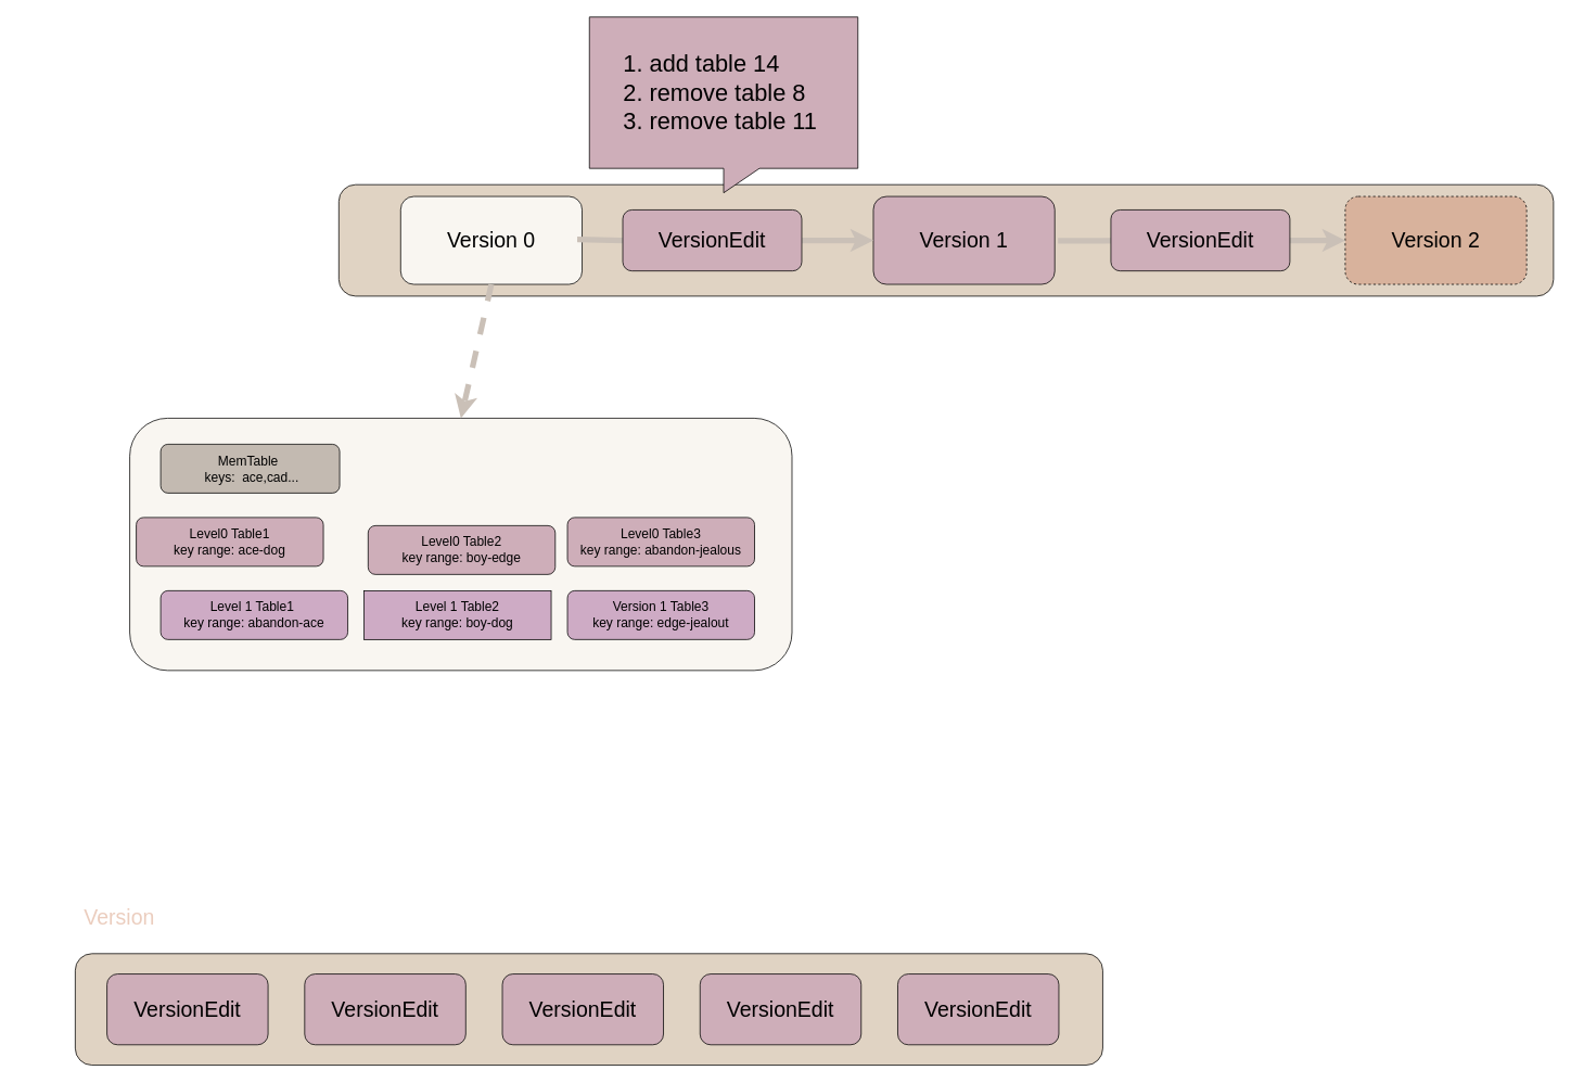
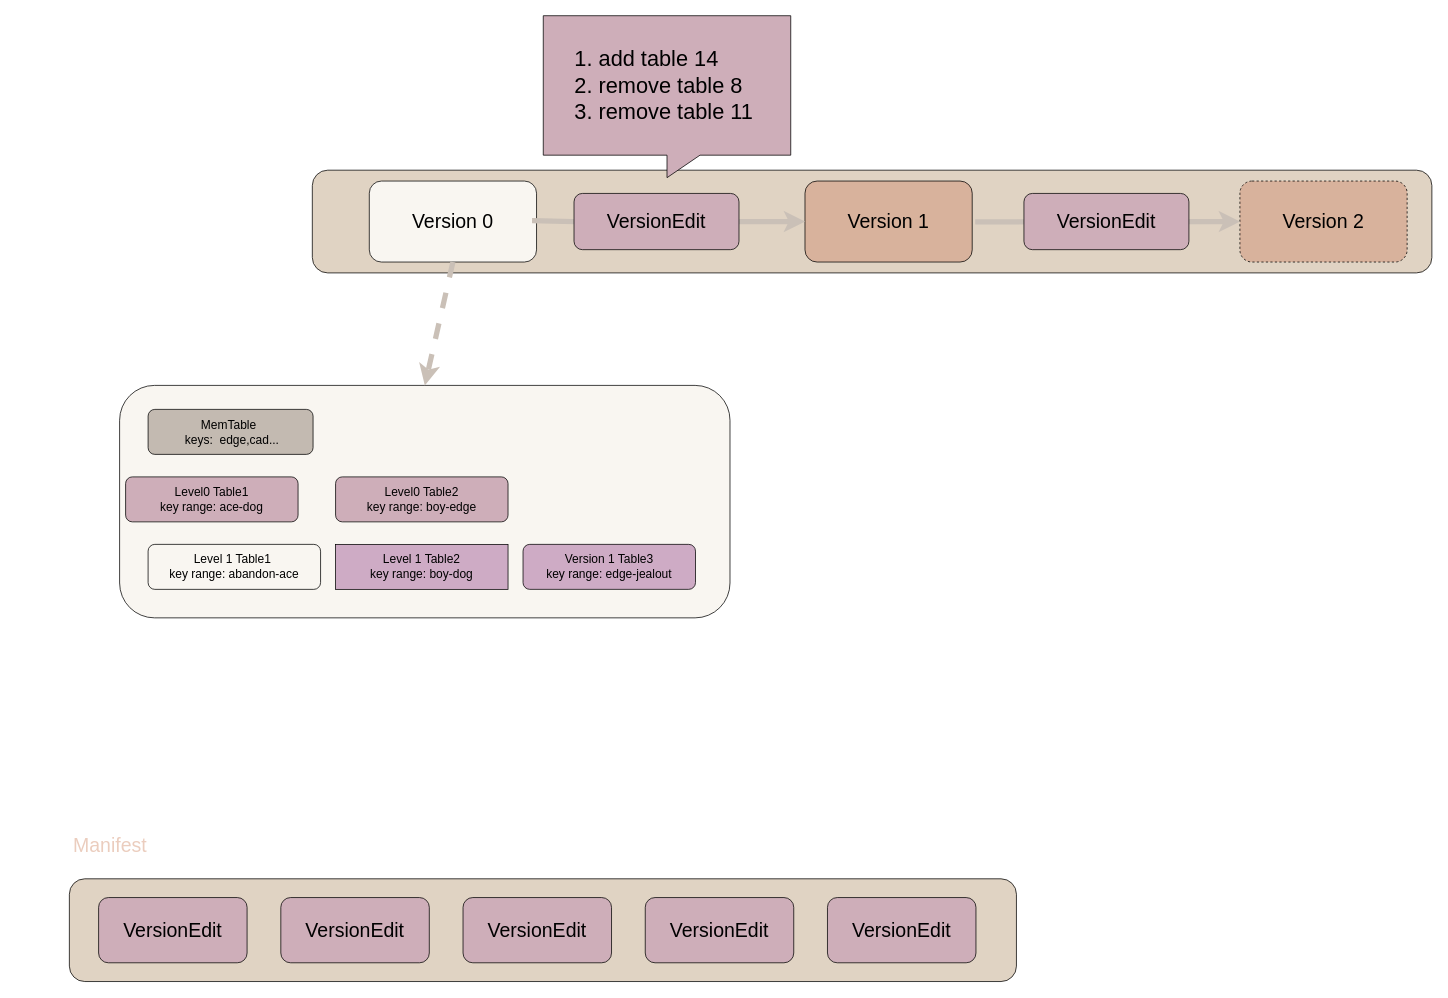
  <mxCell id="0" />
  <mxCell id="1" parent="0" />
  <mxCell id="2" value="" style="rounded=1;whiteSpace=wrap;html=1;fontSize=16;fillColor=#E0D3C3;container=0;" parent="1" vertex="1"><mxGeometry x="416" y="226" width="1493" height="137" as="geometry" /></mxCell>
  <mxCell id="3" value="Version 0" style="rounded=1;whiteSpace=wrap;html=1;fontSize=26;fillColor=#f9f6f1;fontColor=default;labelBackgroundColor=none;container=0;strokeWidth=1;" parent="1" vertex="1"><mxGeometry x="492" y="240.5" width="223" height="108" as="geometry" /></mxCell>
- <mxCell id="4" value="Version 1" style="rounded=1;whiteSpace=wrap;html=1;fontSize=26;fillColor=#ceaeb9;fontColor=default;labelBackgroundColor=none;container=0;strokeWidth=1;" parent="1" vertex="1"><mxGeometry x="1073" y="240.5" width="223" height="108" as="geometry" /></mxCell>
+ <mxCell id="4" value="Version 1" style="rounded=1;whiteSpace=wrap;html=1;fontSize=26;fillColor=#D8B29C;fontColor=default;labelBackgroundColor=none;container=0;strokeWidth=1;" parent="1" vertex="1"><mxGeometry x="1073" y="240.5" width="223" height="108" as="geometry" /></mxCell>
  <mxCell id="5" value="Version 2" style="rounded=1;whiteSpace=wrap;html=1;fontSize=26;fillColor=#D8B29C;fontColor=default;labelBackgroundColor=none;container=0;strokeWidth=1;dashed=1;" parent="1" vertex="1"><mxGeometry x="1653" y="240.5" width="223" height="108" as="geometry" /></mxCell>
  <mxCell id="6" value="" style="group" parent="1" vertex="1" connectable="0"><mxGeometry x="159" y="513" width="814" height="310" as="geometry" /></mxCell>
  <mxCell id="7" value="" style="rounded=1;whiteSpace=wrap;html=1;fontSize=26;fillColor=#F9F6F1;" parent="6" vertex="1"><mxGeometry width="814" height="310" as="geometry" /></mxCell>
  <mxCell id="8" value="Level0 Table1&lt;br&gt;key range: ace-dog" style="rounded=1;whiteSpace=wrap;html=1;fontSize=16;fillColor=#CEAEB9;" parent="6" vertex="1"><mxGeometry x="8" y="122" width="230" height="60" as="geometry" /></mxCell>
- <mxCell id="9" value="&lt;font style=&quot;font-size: 16px;&quot;&gt;MemTable&amp;nbsp; &lt;br&gt;&amp;nbsp;keys:&amp;nbsp; ace,cad...&lt;/font&gt;" style="rounded=1;whiteSpace=wrap;html=1;fillColor=#C3BAB1;" parent="6" vertex="1"><mxGeometry x="38" y="32" width="220" height="60" as="geometry" /></mxCell>
- <mxCell id="10" value="Level0 Table2&lt;br&gt;key range: boy-edge" style="rounded=1;whiteSpace=wrap;html=1;fontSize=16;fillColor=#CEAEB9;" parent="6" vertex="1"><mxGeometry x="293" y="132" width="230" height="60" as="geometry" /></mxCell>
- <mxCell id="11" value="Level0 Table3&lt;br&gt;key range: abandon-jealous" style="rounded=1;whiteSpace=wrap;html=1;fontSize=16;fillColor=#CEAEB9;" parent="6" vertex="1"><mxGeometry x="538" y="122" width="230" height="60" as="geometry" /></mxCell>
- <mxCell id="12" value="Level 1 Table1&amp;nbsp;&lt;br&gt;key range: abandon-ace" style="rounded=1;whiteSpace=wrap;html=1;fontSize=16;fillColor=#CEABC5;" parent="6" vertex="1"><mxGeometry x="38" y="212" width="230" height="60" as="geometry" /></mxCell>
+ <mxCell id="9" value="&lt;font style=&quot;font-size: 16px;&quot;&gt;MemTable&amp;nbsp; &lt;br&gt;&amp;nbsp;keys:&amp;nbsp; edge,cad...&lt;/font&gt;" style="rounded=1;whiteSpace=wrap;html=1;fillColor=#C3BAB1;" parent="6" vertex="1"><mxGeometry x="38" y="32" width="220" height="60" as="geometry" /></mxCell>
+ <mxCell id="10" value="Level0 Table2&lt;br&gt;key range: boy-edge" style="rounded=1;whiteSpace=wrap;html=1;fontSize=16;fillColor=#CEAEB9;" parent="6" vertex="1"><mxGeometry x="288" y="122" width="230" height="60" as="geometry" /></mxCell>
+ <mxCell id="12" value="Level 1 Table1&amp;nbsp;&lt;br&gt;key range: abandon-ace" style="rounded=1;whiteSpace=wrap;html=1;fontSize=16;fillColor=#f9f6f1;" parent="6" vertex="1"><mxGeometry x="38" y="212" width="230" height="60" as="geometry" /></mxCell>
  <mxCell id="13" value="Level 1 Table2&lt;br&gt;key range: boy-dog" style="whiteSpace=wrap;html=1;fontSize=16;fillColor=#CEABC5;rounded=0;" parent="6" vertex="1"><mxGeometry x="288" y="212" width="230" height="60" as="geometry" /></mxCell>
  <mxCell id="14" value="Version 1 Table3&lt;br&gt;key range: edge-jealout" style="rounded=1;whiteSpace=wrap;html=1;fontSize=16;fillColor=#CEABC5;" parent="6" vertex="1"><mxGeometry x="538" y="212" width="230" height="60" as="geometry" /></mxCell>
  <mxCell id="15" value="" style="endArrow=classic;html=1;fontSize=26;exitX=0.5;exitY=1;exitDx=0;exitDy=0;entryX=0.5;entryY=0;entryDx=0;entryDy=0;strokeColor=#CAC0B7;strokeWidth=7;dashed=1;" parent="1" source="3" target="7" edge="1"><mxGeometry width="50" height="50" relative="1" as="geometry"><mxPoint x="506" y="508" as="sourcePoint" /><mxPoint x="556" y="458" as="targetPoint" /></mxGeometry></mxCell>
  <mxCell id="16" value="" style="endArrow=classic;html=1;strokeColor=#CAC0B7;strokeWidth=7;fontSize=26;entryX=0;entryY=0.5;entryDx=0;entryDy=0;startArrow=none;" parent="1" source="19" target="4" edge="1"><mxGeometry relative="1" as="geometry"><mxPoint x="709" y="293.25" as="sourcePoint" /><mxPoint x="809" y="293.25" as="targetPoint" /></mxGeometry></mxCell>
  <mxCell id="17" value="" style="endArrow=classic;html=1;strokeColor=#CAC0B7;strokeWidth=7;fontSize=26;entryX=0;entryY=0.5;entryDx=0;entryDy=0;" parent="1" target="5" edge="1"><mxGeometry relative="1" as="geometry"><mxPoint x="1300" y="295" as="sourcePoint" /><mxPoint x="1506" y="294.5" as="targetPoint" /></mxGeometry></mxCell>
  <mxCell id="18" value="" style="endArrow=none;html=1;strokeColor=#CAC0B7;strokeWidth=7;fontSize=26;entryX=0;entryY=0.5;entryDx=0;entryDy=0;" parent="1" target="19" edge="1"><mxGeometry relative="1" as="geometry"><mxPoint x="709" y="293.25" as="sourcePoint" /><mxPoint x="1073" y="294.5" as="targetPoint" /></mxGeometry></mxCell>
  <mxCell id="19" value="VersionEdit" style="rounded=1;whiteSpace=wrap;html=1;fontSize=26;fillColor=#CEAEB9;" parent="1" vertex="1"><mxGeometry x="765" y="257" width="220" height="75" as="geometry" /></mxCell>
  <mxCell id="20" value="VersionEdit" style="rounded=1;whiteSpace=wrap;html=1;fontSize=26;fillColor=#CEAEB9;" parent="1" vertex="1"><mxGeometry x="1365" y="257" width="220" height="75" as="geometry" /></mxCell>
  <mxCell id="21" value="&lt;div style=&quot;text-align: left; font-size: 29px;&quot;&gt;&lt;span style=&quot;background-color: initial;&quot;&gt;&lt;font style=&quot;font-size: 29px;&quot;&gt;1. add table 14&lt;/font&gt;&lt;/span&gt;&lt;/div&gt;&lt;div style=&quot;text-align: left; font-size: 29px;&quot;&gt;&lt;span style=&quot;background-color: initial;&quot;&gt;&lt;font style=&quot;font-size: 29px;&quot;&gt;2. remove table 8&lt;/font&gt;&lt;/span&gt;&lt;/div&gt;&lt;div style=&quot;text-align: left; font-size: 29px;&quot;&gt;&lt;span style=&quot;background-color: initial;&quot;&gt;&lt;font style=&quot;font-size: 29px;&quot;&gt;3. remove table 11&amp;nbsp;&lt;/font&gt;&lt;/span&gt;&lt;/div&gt;" style="shape=callout;whiteSpace=wrap;html=1;perimeter=calloutPerimeter;fontSize=26;fillColor=#CEAEB9;base=44;" parent="1" vertex="1"><mxGeometry x="724" y="20" width="330" height="216" as="geometry" /></mxCell>
  <mxCell id="22" value="" style="rounded=1;whiteSpace=wrap;html=1;fontSize=16;fillColor=#E0D3C3;container=0;" parent="1" vertex="1"><mxGeometry x="92" y="1171" width="1263" height="137" as="geometry" /></mxCell>
  <mxCell id="23" value="VersionEdit" style="rounded=1;whiteSpace=wrap;html=1;fontSize=26;fillColor=#CEAEB9;" vertex="1" parent="1"><mxGeometry x="131" y="1196" width="198" height="87" as="geometry" /></mxCell>
  <mxCell id="24" value="VersionEdit" style="rounded=1;whiteSpace=wrap;html=1;fontSize=26;fillColor=#CEAEB9;" vertex="1" parent="1"><mxGeometry x="374" y="1196" width="198" height="87" as="geometry" /></mxCell>
  <mxCell id="25" value="VersionEdit" style="rounded=1;whiteSpace=wrap;html=1;fontSize=26;fillColor=#CEAEB9;" vertex="1" parent="1"><mxGeometry x="617" y="1196" width="198" height="87" as="geometry" /></mxCell>
  <mxCell id="26" value="VersionEdit" style="rounded=1;whiteSpace=wrap;html=1;fontSize=26;fillColor=#CEAEB9;" vertex="1" parent="1"><mxGeometry x="860" y="1196" width="198" height="87" as="geometry" /></mxCell>
  <mxCell id="27" value="VersionEdit" style="rounded=1;whiteSpace=wrap;html=1;fontSize=26;fillColor=#CEAEB9;" vertex="1" parent="1"><mxGeometry x="1103" y="1196" width="198" height="87" as="geometry" /></mxCell>
- <mxCell id="28" value="&lt;font color=&quot;#ebcdbe&quot; style=&quot;font-size: 26px;&quot;&gt;Version&lt;/font&gt;" style="text;html=1;strokeColor=none;fillColor=none;align=center;verticalAlign=middle;whiteSpace=wrap;rounded=0;" vertex="1" parent="1"><mxGeometry x="20" y="1061" width="253" height="132" as="geometry" /></mxCell>
+ <mxCell id="28" value="&lt;font color=&quot;#ebcdbe&quot; style=&quot;font-size: 26px;&quot;&gt;Manifest&lt;/font&gt;" style="text;html=1;strokeColor=none;fillColor=none;align=center;verticalAlign=middle;whiteSpace=wrap;rounded=0;" vertex="1" parent="1"><mxGeometry x="20" y="1061" width="253" height="132" as="geometry" /></mxCell>
